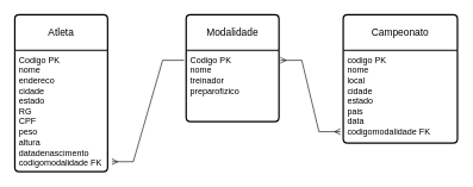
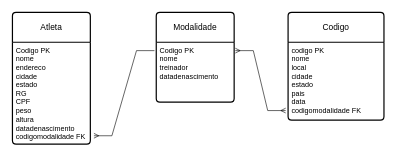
  <mxCell id="0" />
  <mxCell id="1" parent="0" />
  <mxCell id="2" value="Modalidade" style="swimlane;childLayout=stackLayout;horizontal=1;startSize=50;horizontalStack=0;rounded=1;fontSize=14;fontStyle=0;strokeWidth=2;resizeParent=0;resizeLast=1;shadow=0;dashed=0;align=center;arcSize=4;whiteSpace=wrap;html=1;" parent="1" vertex="1"><mxGeometry x="260" y="20" width="130" height="150" as="geometry" /></mxCell>
- <mxCell id="3" value="Codigo PK&lt;div&gt;nome&lt;/div&gt;&lt;div&gt;treinador&amp;nbsp;&lt;/div&gt;&lt;div&gt;preparofizico&lt;/div&gt;" style="align=left;strokeColor=none;fillColor=none;spacingLeft=4;fontSize=12;verticalAlign=top;resizable=0;rotatable=0;part=1;html=1;" parent="2" vertex="1"><mxGeometry y="50" width="130" height="100" as="geometry" /></mxCell>
+ <mxCell id="3" value="Codigo PK&lt;div&gt;nome&lt;/div&gt;&lt;div&gt;treinador&amp;nbsp;&lt;/div&gt;&lt;div&gt;datadenascimento&lt;/div&gt;" style="align=left;strokeColor=none;fillColor=none;spacingLeft=4;fontSize=12;verticalAlign=top;resizable=0;rotatable=0;part=1;html=1;" parent="2" vertex="1"><mxGeometry y="50" width="130" height="100" as="geometry" /></mxCell>
  <mxCell id="4" value="Atleta" style="swimlane;childLayout=stackLayout;horizontal=1;startSize=50;horizontalStack=0;rounded=1;fontSize=14;fontStyle=0;strokeWidth=2;resizeParent=0;resizeLast=1;shadow=0;dashed=0;align=center;arcSize=4;whiteSpace=wrap;html=1;" parent="1" vertex="1"><mxGeometry x="20" y="20" width="130" height="220" as="geometry" /></mxCell>
  <mxCell id="5" value="Codigo PK&lt;div&gt;nome&amp;nbsp;&lt;/div&gt;&lt;div&gt;endereco&lt;/div&gt;&lt;div&gt;cidade&lt;/div&gt;&lt;div&gt;estado&lt;/div&gt;&lt;div&gt;RG&lt;/div&gt;&lt;div&gt;CPF&lt;/div&gt;&lt;div&gt;peso&lt;/div&gt;&lt;div&gt;altura&lt;/div&gt;&lt;div&gt;datadenascimento&lt;/div&gt;&lt;div&gt;codigomodalidade FK&lt;/div&gt;" style="align=left;strokeColor=none;fillColor=none;spacingLeft=4;fontSize=12;verticalAlign=top;resizable=0;rotatable=0;part=1;html=1;" parent="4" vertex="1"><mxGeometry y="50" width="130" height="170" as="geometry" /></mxCell>
- <mxCell id="6" value="Campeonato" style="swimlane;childLayout=stackLayout;horizontal=1;startSize=50;horizontalStack=0;rounded=1;fontSize=14;fontStyle=0;strokeWidth=2;resizeParent=0;resizeLast=1;shadow=0;dashed=0;align=center;arcSize=4;whiteSpace=wrap;html=1;" parent="1" vertex="1"><mxGeometry x="480" y="20" width="160" height="180" as="geometry" /></mxCell>
+ <mxCell id="6" value="Codigo" style="swimlane;childLayout=stackLayout;horizontal=1;startSize=50;horizontalStack=0;rounded=1;fontSize=14;fontStyle=0;strokeWidth=2;resizeParent=0;resizeLast=1;shadow=0;dashed=0;align=center;arcSize=4;whiteSpace=wrap;html=1;" parent="1" vertex="1"><mxGeometry x="480" y="20" width="160" height="180" as="geometry" /></mxCell>
  <mxCell id="7" value="codigo PK&lt;div&gt;nome&amp;nbsp;&lt;/div&gt;&lt;div&gt;local&amp;nbsp;&lt;/div&gt;&lt;div&gt;cidade&lt;/div&gt;&lt;div&gt;estado&lt;/div&gt;&lt;div&gt;pais&amp;nbsp;&lt;/div&gt;&lt;div&gt;data&lt;/div&gt;&lt;div&gt;codigomodalidade FK&lt;/div&gt;" style="align=left;strokeColor=none;fillColor=none;spacingLeft=4;fontSize=12;verticalAlign=top;resizable=0;rotatable=0;part=1;html=1;" parent="6" vertex="1"><mxGeometry y="50" width="160" height="130" as="geometry" /></mxCell>
  <mxCell id="8" value="" style="edgeStyle=entityRelationEdgeStyle;fontSize=12;html=1;endArrow=ERmany;startArrow=ERmany;rounded=0;exitX=1.015;exitY=0.14;exitDx=0;exitDy=0;exitPerimeter=0;entryX=-0.025;entryY=0.877;entryDx=0;entryDy=0;entryPerimeter=0;" parent="1" source="3" target="7" edge="1"><mxGeometry width="100" height="100" relative="1" as="geometry"><mxPoint x="360" y="300" as="sourcePoint" /><mxPoint x="470" y="190" as="targetPoint" /><Array as="points"><mxPoint x="420" y="240" /></Array></mxGeometry></mxCell>
  <mxCell id="9" value="" style="edgeStyle=entityRelationEdgeStyle;fontSize=12;html=1;endArrow=ERmany;rounded=0;entryX=1.046;entryY=0.918;entryDx=0;entryDy=0;entryPerimeter=0;exitX=-0.023;exitY=0.14;exitDx=0;exitDy=0;exitPerimeter=0;" edge="1" parent="1" source="3" target="5"><mxGeometry width="100" height="100" relative="1" as="geometry"><mxPoint x="360" y="300" as="sourcePoint" /><mxPoint x="460" y="200" as="targetPoint" /></mxGeometry></mxCell>
